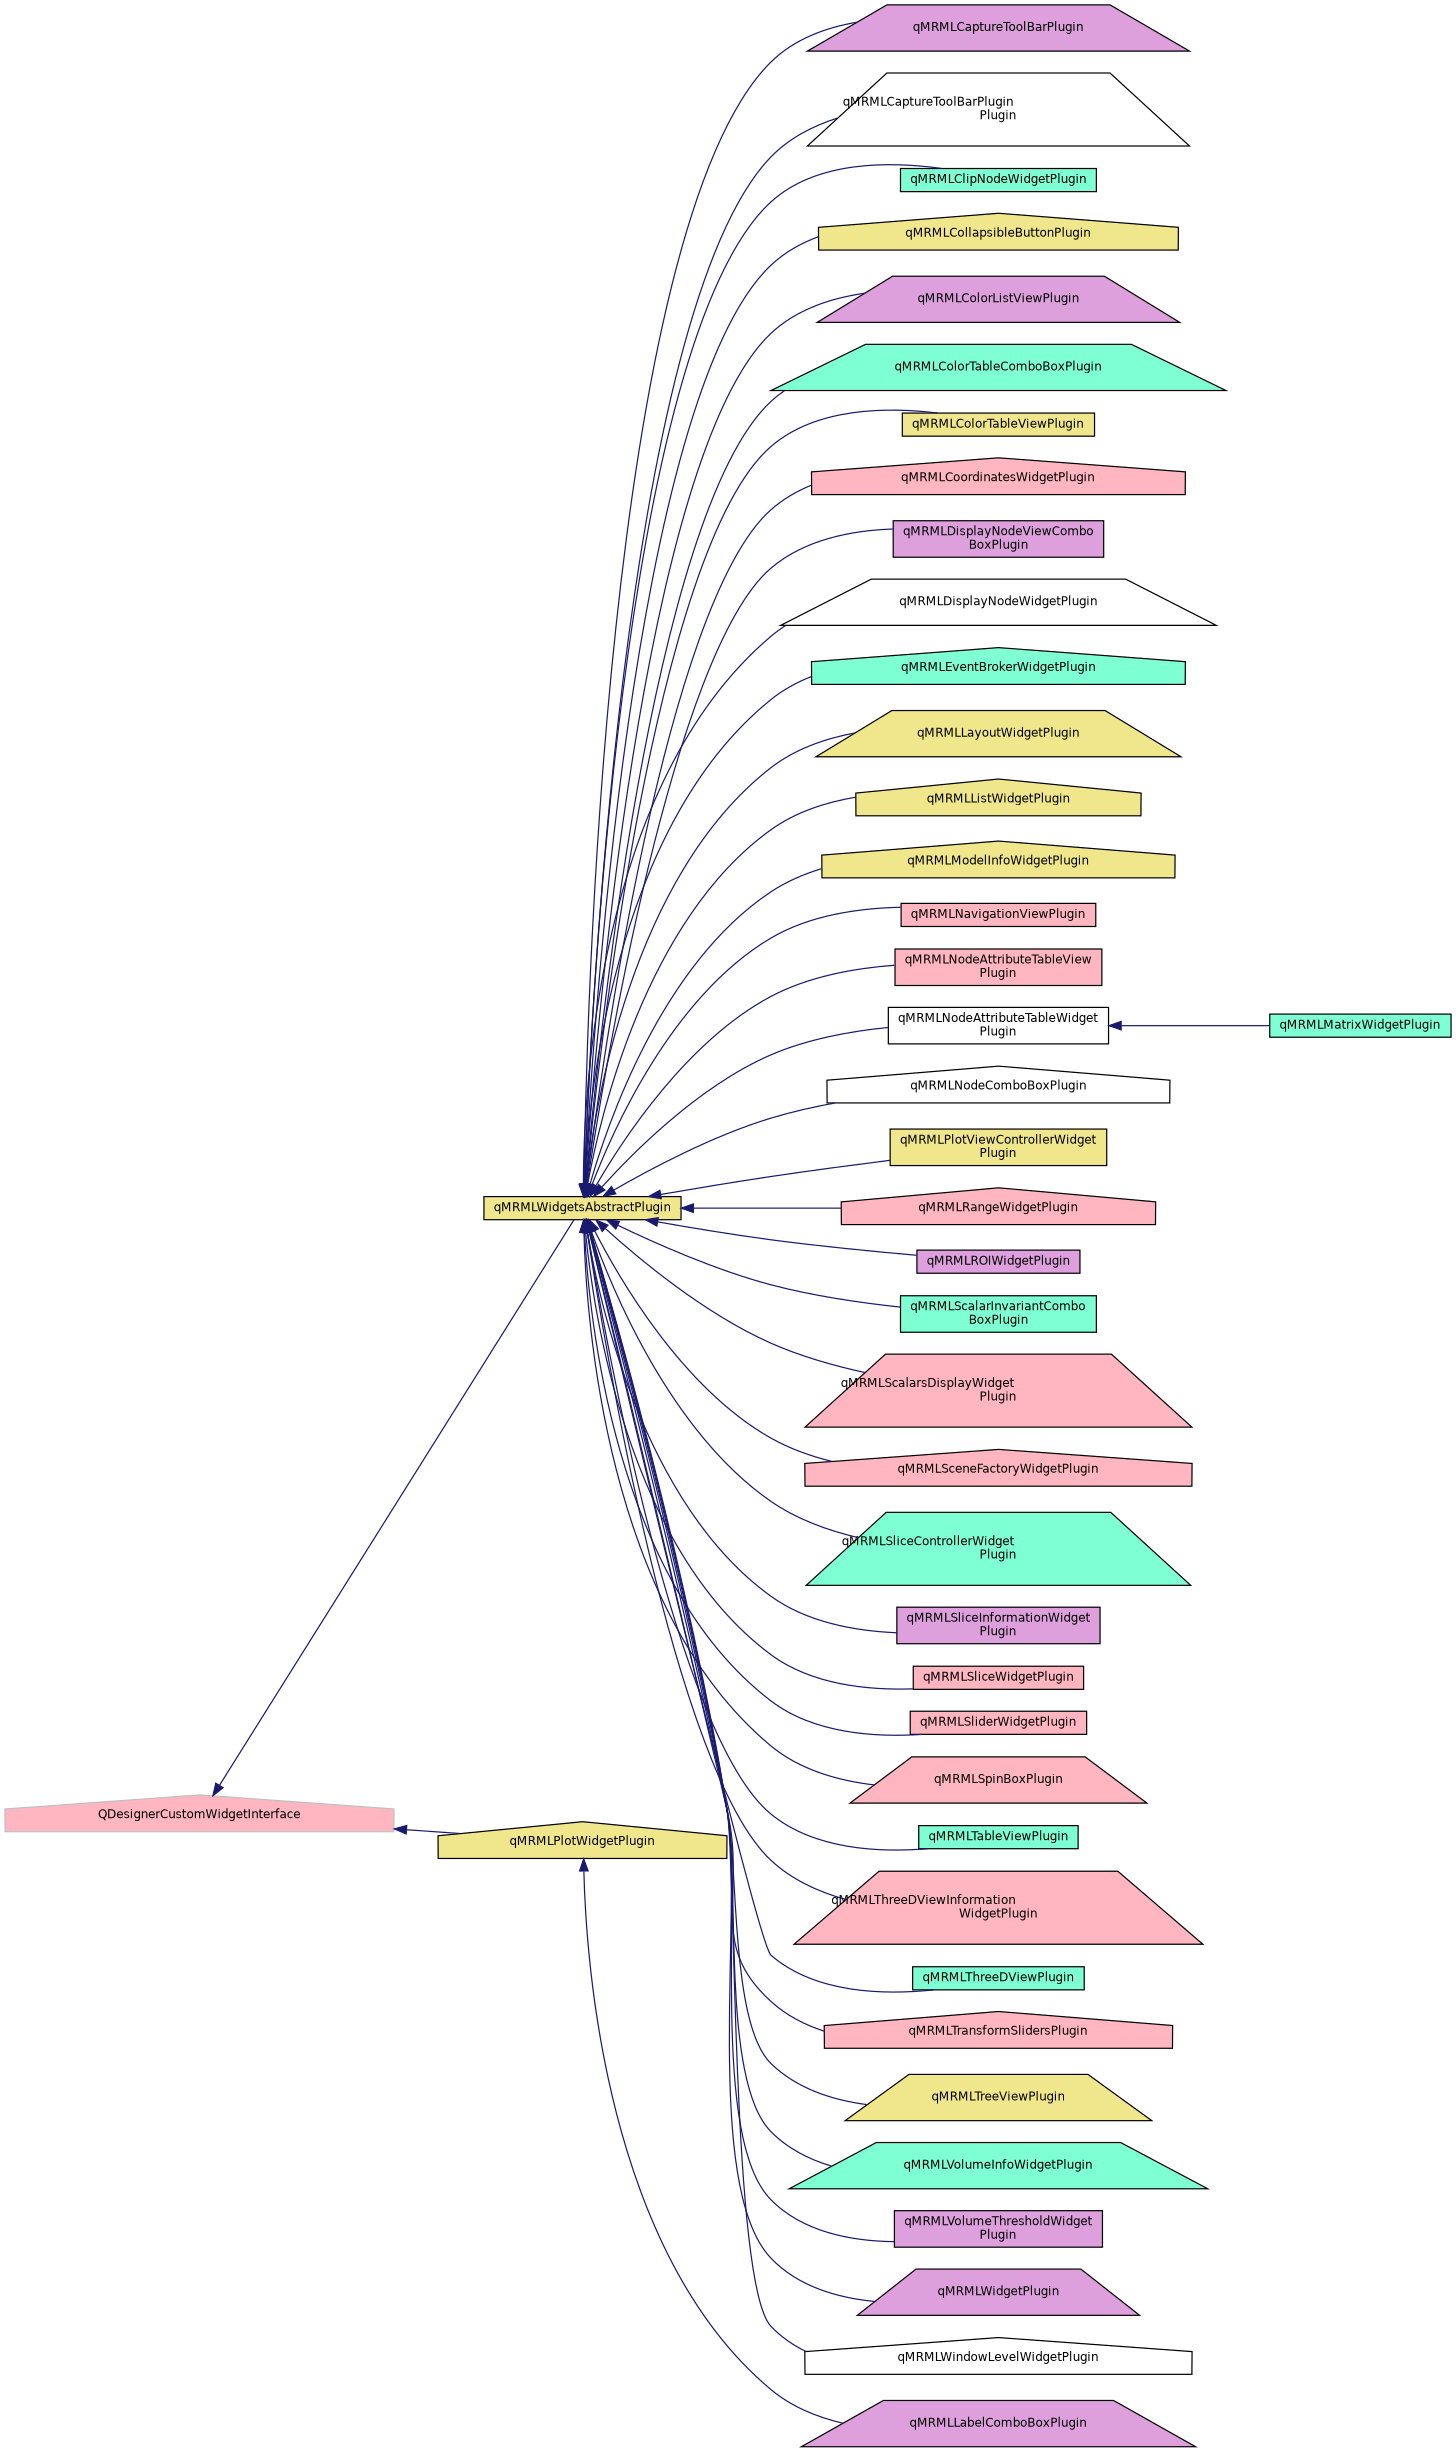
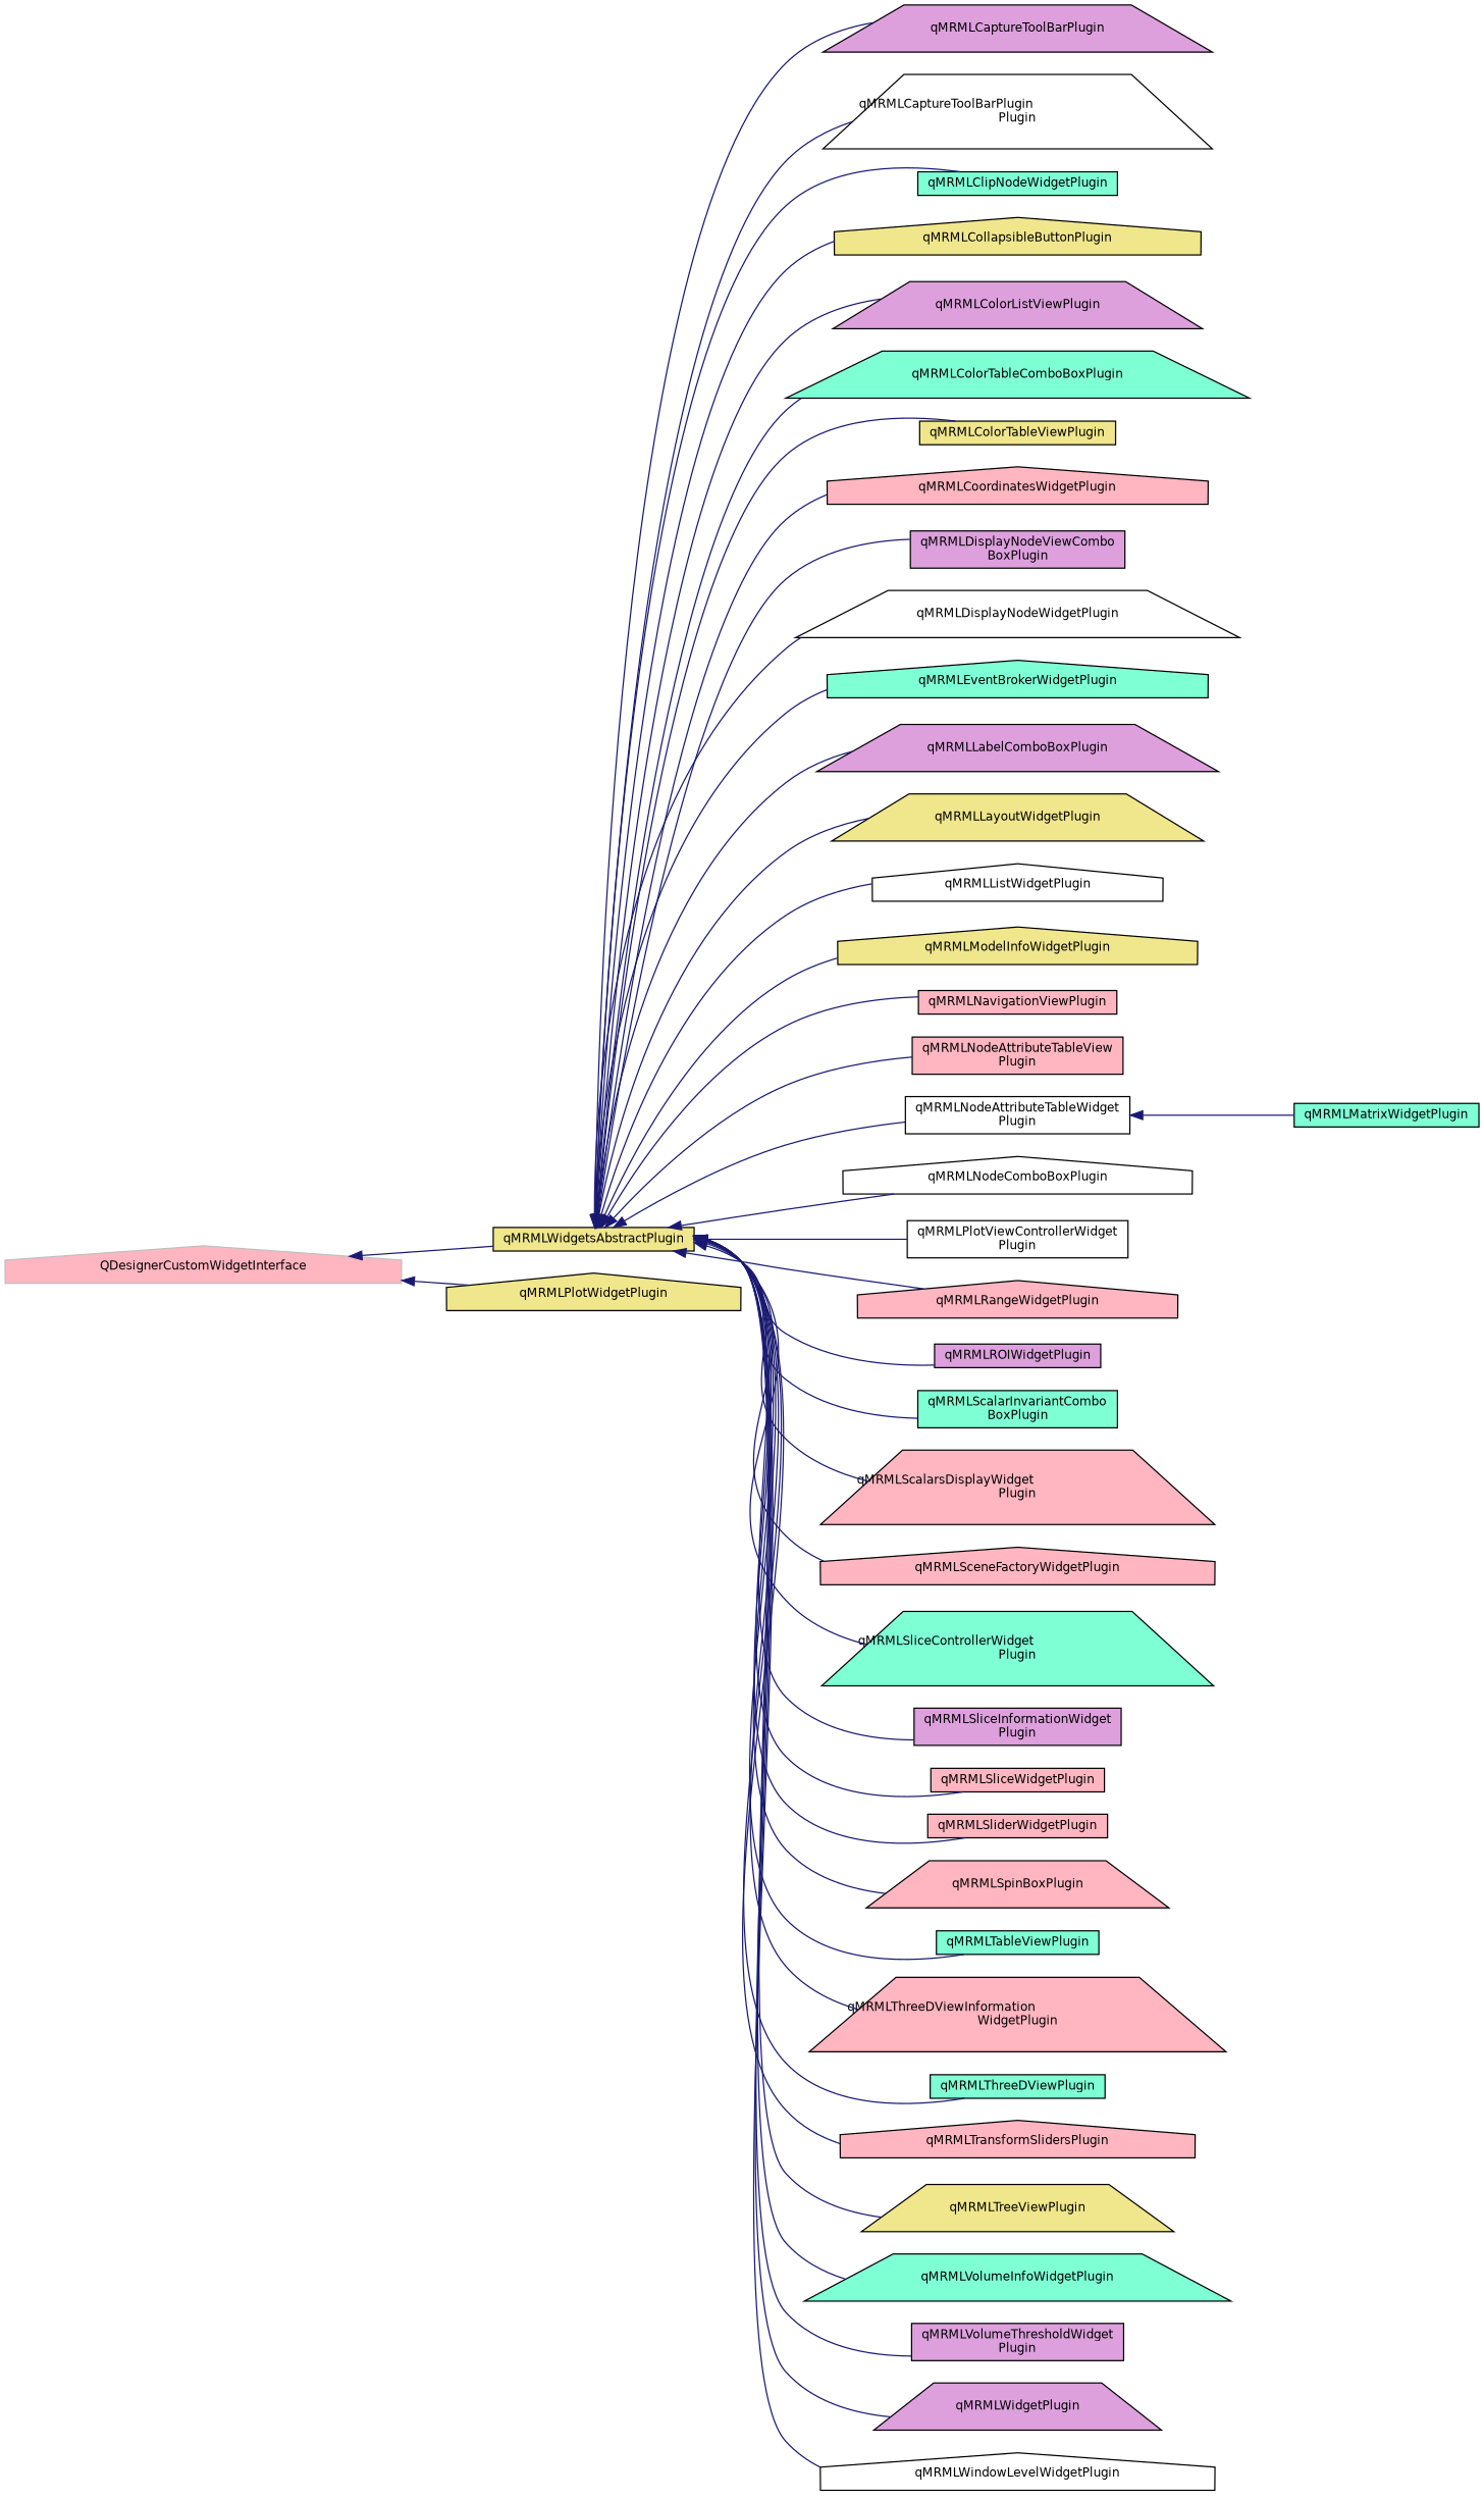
  digraph {
    rankdir=LR
    node [color=black fillcolor=lightpink fontname=Helvetica fontsize=10 shape=box style=filled]
    edge [color=midnightblue dir=back fontname=Helvetica fontsize=10 labelfontname=Helvetica labelfontsize=10 style=solid]
    n1 [fillcolor=khaki fontcolor=black height=0.2 label=qMRMLWidgetsAbstractPlugin width=0.4]
    n2 [fillcolor=plum height=0.2 label=qMRMLCaptureToolBarPlugin shape=trapezium width=0.4]
    n3 [fillcolor=white height=0.2 label="qMRMLCaptureToolBarPlugin\lPlugin" shape=trapezium width=0.4]
    n4 [fillcolor=aquamarine height=0.2 label=qMRMLClipNodeWidgetPlugin width=0.4]
    n5 [fillcolor=khaki height=0.2 label=qMRMLCollapsibleButtonPlugin shape=house width=0.4]
    n6 [fillcolor=plum height=0.2 label=qMRMLColorListViewPlugin shape=trapezium width=0.4]
    n7 [fillcolor=aquamarine height=0.2 label=qMRMLColorTableComboBoxPlugin shape=trapezium width=0.4]
    n8 [fillcolor=khaki height=0.2 label=qMRMLColorTableViewPlugin width=0.4]
    n9 [height=0.2 label=qMRMLCoordinatesWidgetPlugin shape=house width=0.4]
    n10 [fillcolor=plum height=0.2 label="qMRMLDisplayNodeViewCombo\lBoxPlugin" width=0.4]
    n11 [fillcolor=white height=0.2 label=qMRMLDisplayNodeWidgetPlugin shape=trapezium width=0.4]
    n12 [fillcolor=aquamarine height=0.2 label=qMRMLEventBrokerWidgetPlugin shape=house width=0.4]
    n13 [fillcolor=plum height=0.2 label=qMRMLLabelComboBoxPlugin shape=trapezium width=0.4]
    n14 [fillcolor=khaki height=0.2 label=qMRMLLayoutWidgetPlugin shape=trapezium width=0.4]
-   n15 [fillcolor=khaki height=0.2 label=qMRMLListWidgetPlugin shape=house width=0.4]
+   n15 [fillcolor=white height=0.2 label=qMRMLListWidgetPlugin shape=house width=0.4]
    n16 [fillcolor=khaki height=0.2 label=qMRMLModelInfoWidgetPlugin shape=house width=0.4]
    n17 [height=0.2 label=qMRMLNavigationViewPlugin width=0.4]
    n18 [height=0.2 label="qMRMLNodeAttributeTableView\lPlugin" width=0.4]
    n19 [fillcolor=white height=0.2 label="qMRMLNodeAttributeTableWidget\lPlugin" width=0.4]
    n20 [fillcolor=white height=0.2 label=qMRMLNodeComboBoxPlugin shape=house width=0.4]
-   n21 [fillcolor=khaki height=0.2 label="qMRMLPlotViewControllerWidget\lPlugin" width=0.4]
+   n21 [fillcolor=white height=0.2 label="qMRMLPlotViewControllerWidget\lPlugin" width=0.4]
    n22 [height=0.2 label=qMRMLRangeWidgetPlugin shape=house width=0.4]
    n23 [fillcolor=plum height=0.2 label=qMRMLROIWidgetPlugin width=0.4]
    n24 [fillcolor=aquamarine height=0.2 label="qMRMLScalarInvariantCombo\lBoxPlugin" width=0.4]
    n25 [height=0.2 label="qMRMLScalarsDisplayWidget\lPlugin" shape=trapezium width=0.4]
    n26 [height=0.2 label=qMRMLSceneFactoryWidgetPlugin shape=house width=0.4]
    n27 [fillcolor=aquamarine height=0.2 label="qMRMLSliceControllerWidget\lPlugin" shape=trapezium width=0.4]
    n28 [fillcolor=plum height=0.2 label="qMRMLSliceInformationWidget\lPlugin" width=0.4]
    n29 [height=0.2 label=qMRMLSliceWidgetPlugin width=0.4]
    n30 [height=0.2 label=qMRMLSliderWidgetPlugin width=0.4]
    n31 [height=0.2 label=qMRMLSpinBoxPlugin shape=trapezium width=0.4]
    n32 [fillcolor=aquamarine height=0.2 label=qMRMLTableViewPlugin width=0.4]
    n33 [height=0.2 label="qMRMLThreeDViewInformation\lWidgetPlugin" shape=trapezium width=0.4]
    n34 [fillcolor=aquamarine height=0.2 label=qMRMLThreeDViewPlugin width=0.4]
    n35 [height=0.2 label=qMRMLTransformSlidersPlugin shape=house width=0.4]
    n36 [fillcolor=khaki height=0.2 label=qMRMLTreeViewPlugin shape=trapezium width=0.4]
    n37 [fillcolor=aquamarine height=0.2 label=qMRMLVolumeInfoWidgetPlugin shape=trapezium width=0.4]
    n38 [fillcolor=plum height=0.2 label="qMRMLVolumeThresholdWidget\lPlugin" width=0.4]
    n39 [fillcolor=plum height=0.2 label=qMRMLWidgetPlugin shape=trapezium width=0.4]
    n40 [fillcolor=white height=0.2 label=qMRMLWindowLevelWidgetPlugin shape=house width=0.4]
    n41 [fillcolor=aquamarine height=0.2 label=qMRMLMatrixWidgetPlugin width=0.4]
    n42 [fillcolor=khaki height=0.2 label=qMRMLPlotWidgetPlugin shape=house width=0.4]
    n43 [color=grey75 height=0.2 label=QDesignerCustomWidgetInterface shape=house width=0.4]
    n1 -> n2
    n1 -> n3
    n1 -> n4
    n1 -> n5
    n1 -> n6
    n1 -> n7
    n1 -> n8
    n1 -> n9
    n1 -> n10
    n1 -> n11
    n1 -> n12
-   n42 -> n13
+   n1 -> n13
    n1 -> n14
    n1 -> n15
    n1 -> n16
    n1 -> n17
    n1 -> n18
    n1 -> n19
    n1 -> n20
    n1 -> n21
    n1 -> n22
    n1 -> n23
    n1 -> n24
    n1 -> n25
    n1 -> n26
    n1 -> n27
    n1 -> n28
    n1 -> n29
    n1 -> n30
    n1 -> n31
    n1 -> n32
    n1 -> n33
    n1 -> n34
    n1 -> n35
    n1 -> n36
    n1 -> n37
    n1 -> n38
    n1 -> n39
    n1 -> n40
    n19 -> n41
    n43 -> n1
    n43 -> n42
  }
